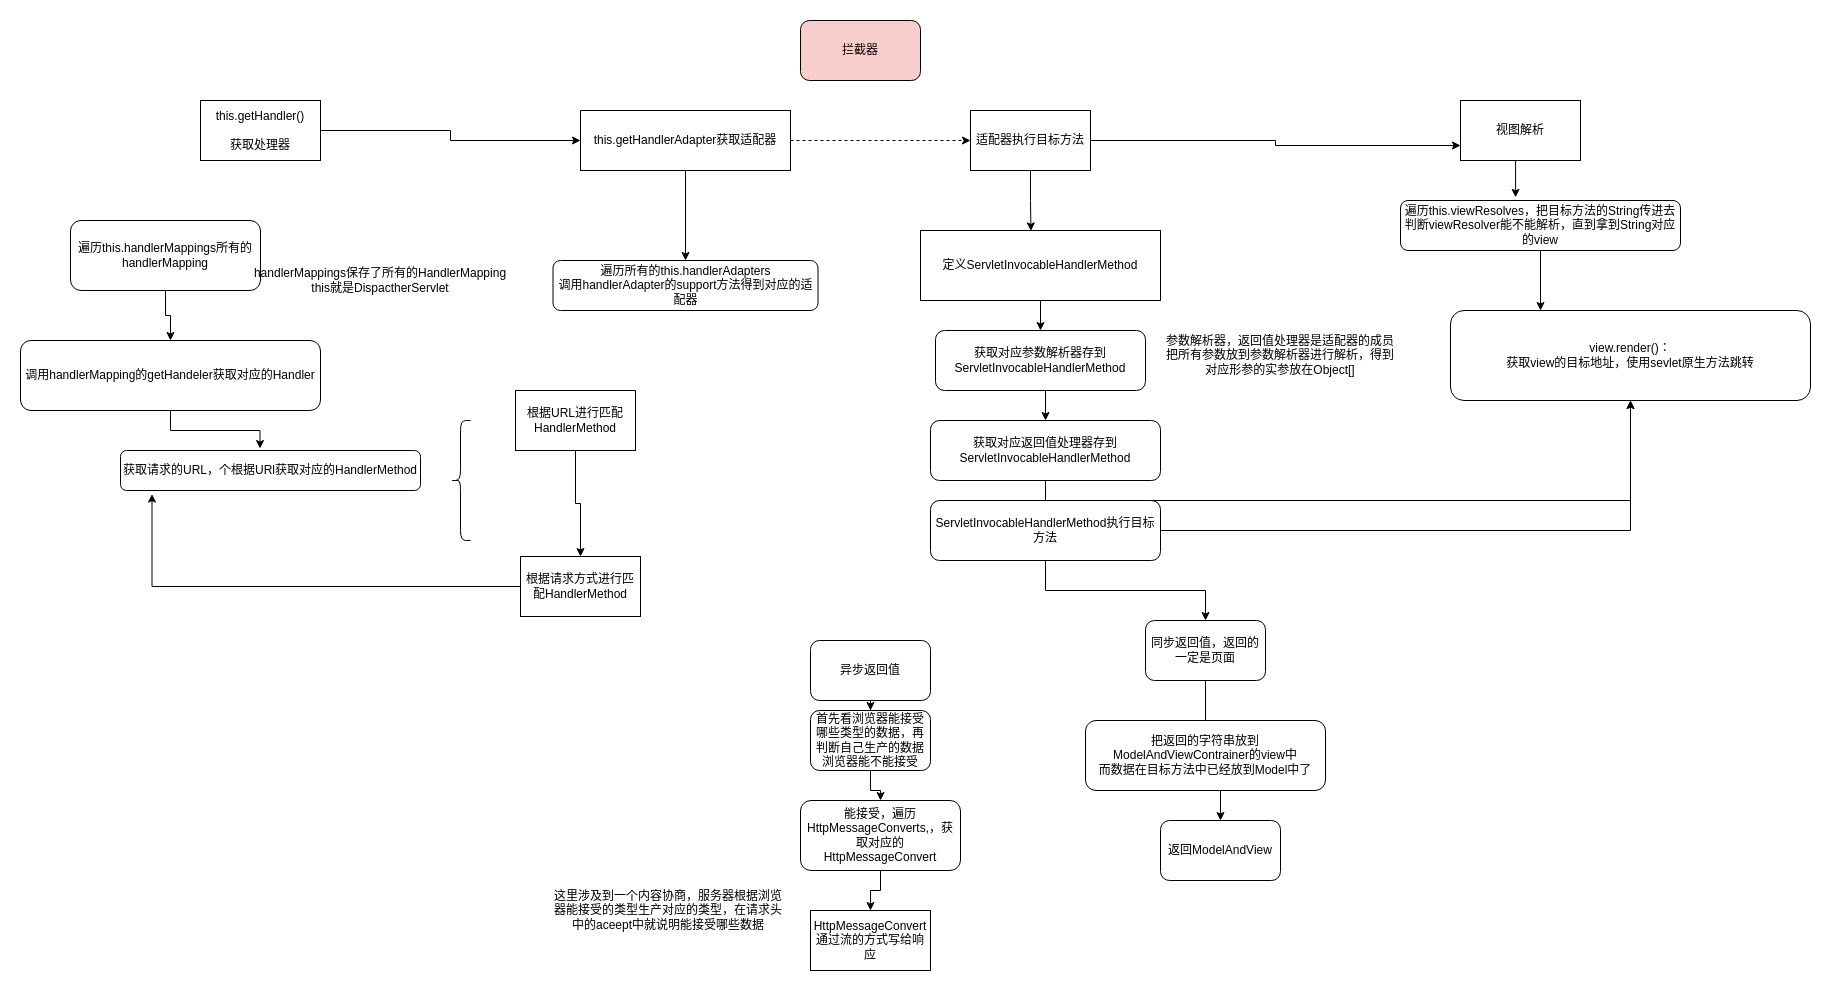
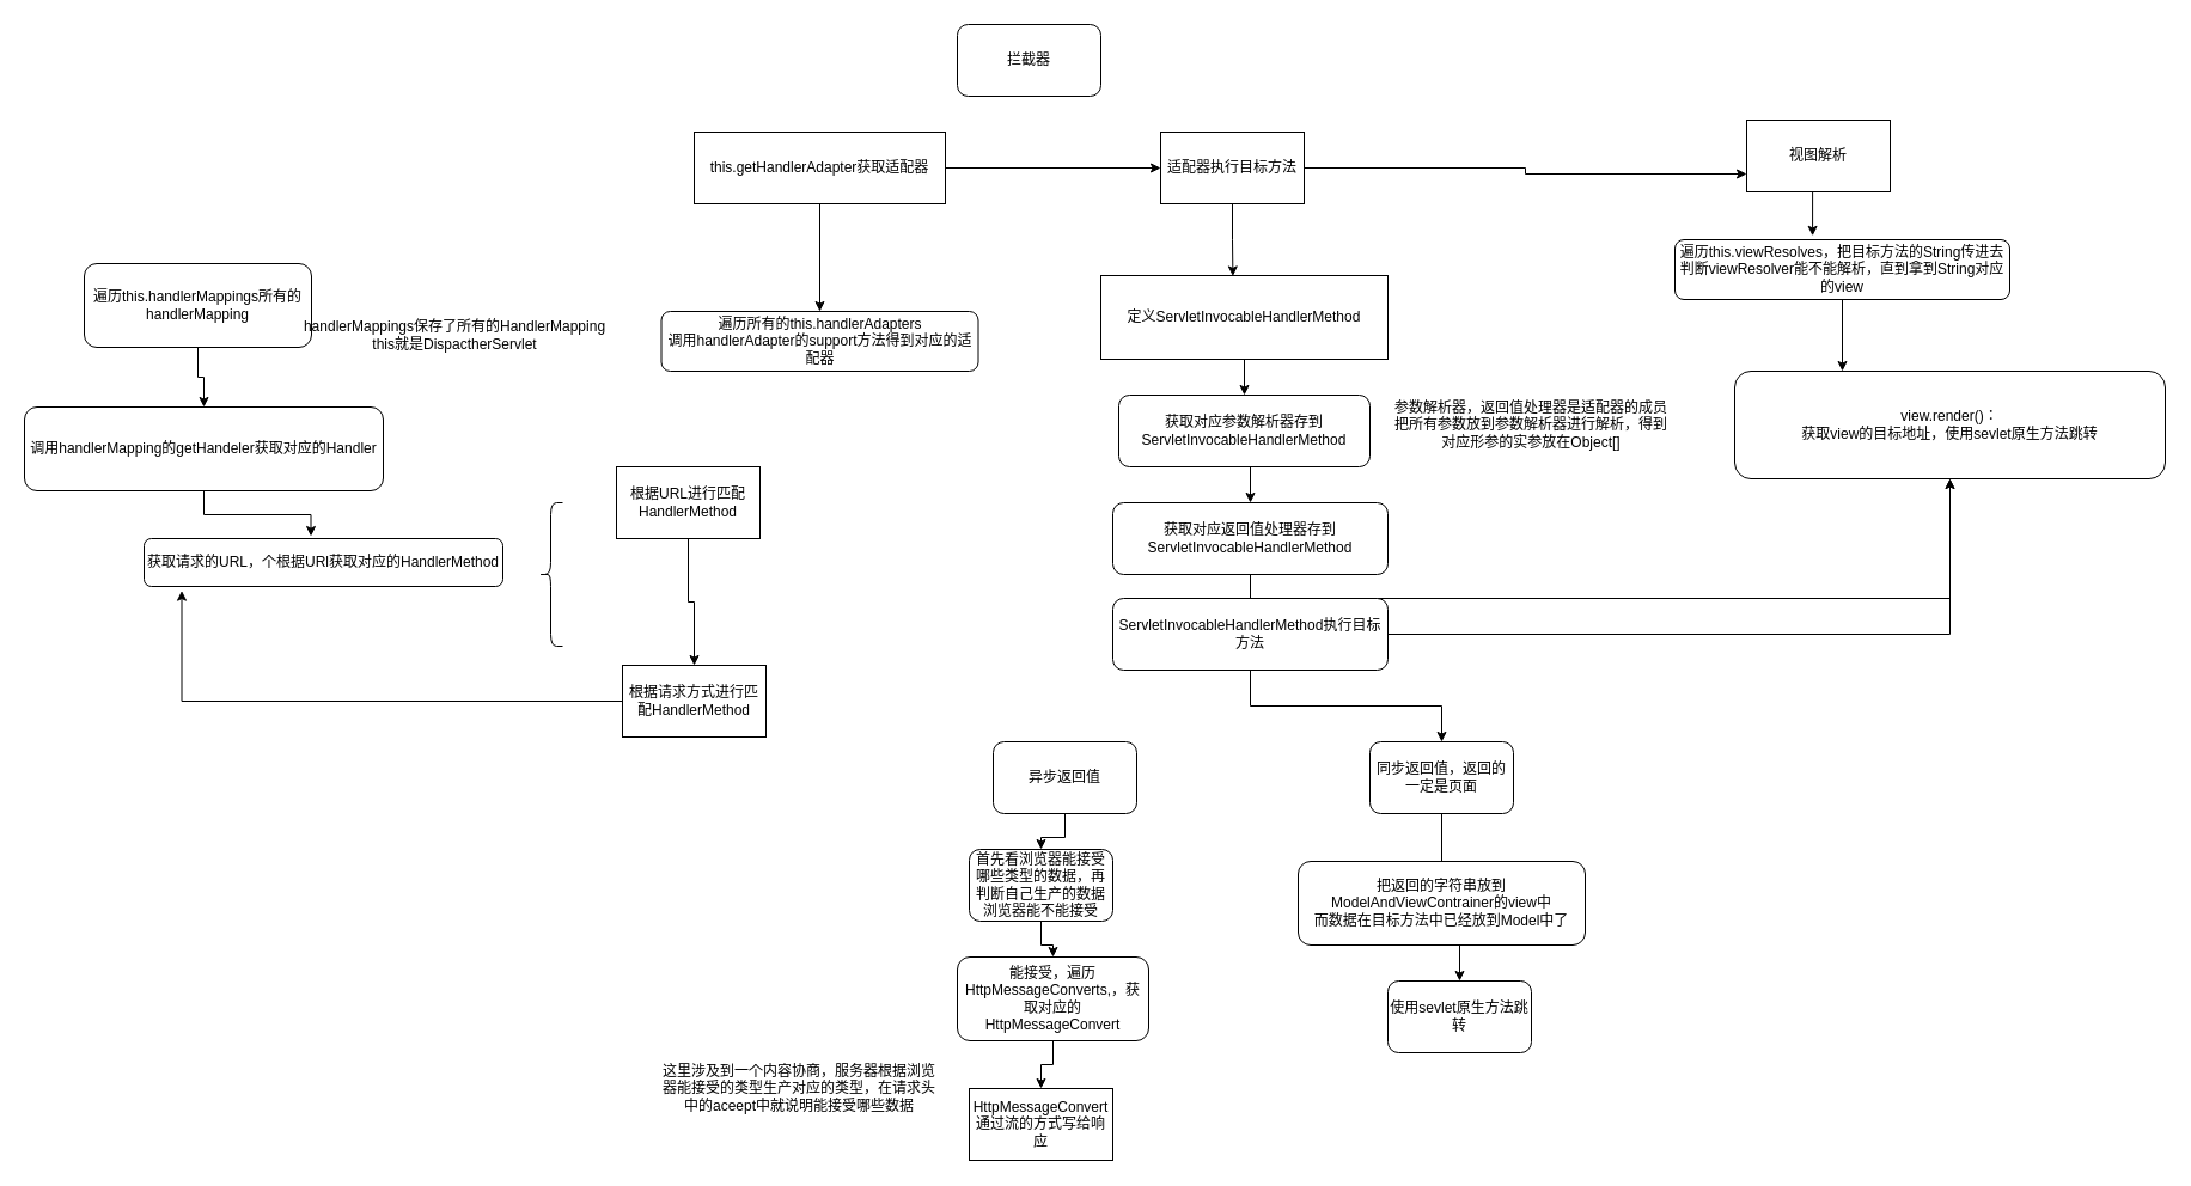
  <mxCell id="0" />
  <mxCell id="1" parent="0" />
- <mxCell id="2" style="edgeStyle=orthogonalEdgeStyle;rounded=0;orthogonalLoop=1;jettySize=auto;html=1;entryX=0;entryY=0.5;entryDx=0;entryDy=0;" edge="1" parent="1" source="3" target="16"><mxGeometry relative="1" as="geometry" /></mxCell>
- <mxCell id="3" value="this.getHandler()&lt;br&gt;&lt;br&gt;获取处理器" style="rounded=0;whiteSpace=wrap;html=1;" vertex="1" parent="1"><mxGeometry x="200" y="100" width="120" height="60" as="geometry" /></mxCell>
  <mxCell id="4" style="edgeStyle=orthogonalEdgeStyle;rounded=0;orthogonalLoop=1;jettySize=auto;html=1;" edge="1" parent="1" source="5" target="8"><mxGeometry relative="1" as="geometry" /></mxCell>
  <mxCell id="5" value="遍历this.handlerMappings所有的handlerMapping" style="rounded=1;whiteSpace=wrap;html=1;" vertex="1" parent="1"><mxGeometry x="70" y="220" width="190" height="70" as="geometry" /></mxCell>
  <mxCell id="6" value="handlerMappings保存了所有的HandlerMapping&lt;br&gt;this就是DispactherServlet" style="text;html=1;strokeColor=none;fillColor=none;align=center;verticalAlign=middle;whiteSpace=wrap;rounded=0;" vertex="1" parent="1"><mxGeometry x="250" y="250" width="260" height="60" as="geometry" /></mxCell>
  <mxCell id="7" style="edgeStyle=orthogonalEdgeStyle;rounded=0;orthogonalLoop=1;jettySize=auto;html=1;entryX=0.465;entryY=-0.05;entryDx=0;entryDy=0;entryPerimeter=0;" edge="1" parent="1" source="8" target="9"><mxGeometry relative="1" as="geometry" /></mxCell>
  <mxCell id="8" value="&lt;span&gt;调用handlerMapping的getHandeler获取对应的Handler&lt;/span&gt;" style="rounded=1;whiteSpace=wrap;html=1;" vertex="1" parent="1"><mxGeometry x="20" y="340" width="300" height="70" as="geometry" /></mxCell>
  <mxCell id="9" value="获取请求的URL，个根据URl获取对应的HandlerMethod" style="rounded=1;whiteSpace=wrap;html=1;" vertex="1" parent="1"><mxGeometry x="120" y="450" width="300" height="40" as="geometry" /></mxCell>
  <mxCell id="10" style="edgeStyle=orthogonalEdgeStyle;rounded=0;orthogonalLoop=1;jettySize=auto;html=1;entryX=0.5;entryY=0;entryDx=0;entryDy=0;" edge="1" parent="1" source="11" target="13"><mxGeometry relative="1" as="geometry" /></mxCell>
  <mxCell id="11" value="根据URL进行匹配HandlerMethod" style="rounded=0;whiteSpace=wrap;html=1;" vertex="1" parent="1"><mxGeometry x="515" y="390" width="120" height="60" as="geometry" /></mxCell>
  <mxCell id="12" style="edgeStyle=orthogonalEdgeStyle;rounded=0;orthogonalLoop=1;jettySize=auto;html=1;entryX=0.105;entryY=1.09;entryDx=0;entryDy=0;entryPerimeter=0;" edge="1" parent="1" source="13" target="9"><mxGeometry relative="1" as="geometry" /></mxCell>
  <mxCell id="13" value="根据请求方式进行匹配HandlerMethod" style="rounded=0;whiteSpace=wrap;html=1;" vertex="1" parent="1"><mxGeometry x="520" y="556" width="120" height="60" as="geometry" /></mxCell>
  <mxCell id="14" style="edgeStyle=orthogonalEdgeStyle;rounded=0;orthogonalLoop=1;jettySize=auto;html=1;" edge="1" parent="1" source="16" target="17"><mxGeometry relative="1" as="geometry" /></mxCell>
- <mxCell id="15" style="edgeStyle=orthogonalEdgeStyle;rounded=0;orthogonalLoop=1;jettySize=auto;html=1;entryX=0;entryY=0.5;entryDx=0;entryDy=0;dashed=1;" edge="1" parent="1" source="16" target="20"><mxGeometry relative="1" as="geometry" /></mxCell>
+ <mxCell id="15" style="edgeStyle=orthogonalEdgeStyle;rounded=0;orthogonalLoop=1;jettySize=auto;html=1;entryX=0;entryY=0.5;entryDx=0;entryDy=0;" edge="1" parent="1" source="16" target="20"><mxGeometry relative="1" as="geometry" /></mxCell>
  <mxCell id="16" value="this.getHandlerAdapter获取适配器" style="rounded=0;whiteSpace=wrap;html=1;" vertex="1" parent="1"><mxGeometry x="580" y="110" width="210" height="60" as="geometry" /></mxCell>
  <mxCell id="17" value="遍历所有的this.handlerAdapters&lt;br&gt;调用handlerAdapter的support方法得到对应的适配器" style="rounded=1;whiteSpace=wrap;html=1;" vertex="1" parent="1"><mxGeometry x="552.5" y="260" width="265" height="50" as="geometry" /></mxCell>
  <mxCell id="18" style="edgeStyle=orthogonalEdgeStyle;rounded=0;orthogonalLoop=1;jettySize=auto;html=1;entryX=0.46;entryY=0.006;entryDx=0;entryDy=0;entryPerimeter=0;" edge="1" parent="1" source="20" target="22"><mxGeometry relative="1" as="geometry" /></mxCell>
  <mxCell id="19" style="edgeStyle=orthogonalEdgeStyle;rounded=0;orthogonalLoop=1;jettySize=auto;html=1;exitX=1;exitY=0.5;exitDx=0;exitDy=0;entryX=0;entryY=0.75;entryDx=0;entryDy=0;" edge="1" parent="1" source="20" target="40"><mxGeometry relative="1" as="geometry" /></mxCell>
  <mxCell id="20" value="&lt;span&gt;适配器执行目标方法&lt;/span&gt;" style="rounded=0;whiteSpace=wrap;html=1;" vertex="1" parent="1"><mxGeometry x="970" y="110" width="120" height="60" as="geometry" /></mxCell>
  <mxCell id="21" style="edgeStyle=orthogonalEdgeStyle;rounded=0;orthogonalLoop=1;jettySize=auto;html=1;exitX=0.5;exitY=1;exitDx=0;exitDy=0;entryX=0.5;entryY=0;entryDx=0;entryDy=0;" edge="1" parent="1" source="22" target="26"><mxGeometry relative="1" as="geometry" /></mxCell>
  <mxCell id="22" value="定义ServletInvocableHandlerMethod" style="rounded=0;whiteSpace=wrap;html=1;" vertex="1" parent="1"><mxGeometry x="920" y="230" width="240" height="70" as="geometry" /></mxCell>
  <mxCell id="23" style="edgeStyle=orthogonalEdgeStyle;rounded=0;orthogonalLoop=1;jettySize=auto;html=1;exitX=0.5;exitY=1;exitDx=0;exitDy=0;" edge="1" parent="1" source="24" target="46"><mxGeometry relative="1" as="geometry" /></mxCell>
  <mxCell id="24" value="获取对应返回值处理器存到ServletInvocableHandlerMethod" style="rounded=1;whiteSpace=wrap;html=1;" vertex="1" parent="1"><mxGeometry x="930" y="420" width="230" height="60" as="geometry" /></mxCell>
  <mxCell id="25" style="edgeStyle=orthogonalEdgeStyle;rounded=0;orthogonalLoop=1;jettySize=auto;html=1;exitX=0.5;exitY=1;exitDx=0;exitDy=0;entryX=0.5;entryY=0;entryDx=0;entryDy=0;" edge="1" parent="1" source="26" target="24"><mxGeometry relative="1" as="geometry" /></mxCell>
  <mxCell id="26" value="获取对应参数解析器存到ServletInvocableHandlerMethod" style="rounded=1;whiteSpace=wrap;html=1;" vertex="1" parent="1"><mxGeometry x="935" y="330" width="210" height="60" as="geometry" /></mxCell>
  <mxCell id="27" style="edgeStyle=orthogonalEdgeStyle;rounded=0;orthogonalLoop=1;jettySize=auto;html=1;" edge="1" parent="1" source="29" target="46"><mxGeometry relative="1" as="geometry" /></mxCell>
  <mxCell id="28" style="edgeStyle=orthogonalEdgeStyle;rounded=0;orthogonalLoop=1;jettySize=auto;html=1;" edge="1" parent="1" source="29" target="34"><mxGeometry relative="1" as="geometry" /></mxCell>
  <mxCell id="29" value="ServletInvocableHandlerMethod执行目标方法" style="rounded=1;whiteSpace=wrap;html=1;" vertex="1" parent="1"><mxGeometry x="930" y="500" width="230" height="60" as="geometry" /></mxCell>
  <mxCell id="30" value="参数解析器，返回值处理器是适配器的成员&lt;br&gt;把所有参数放到参数解析器进行解析，得到对应形参的实参放在Object[]" style="text;html=1;strokeColor=none;fillColor=none;align=center;verticalAlign=middle;whiteSpace=wrap;rounded=0;" vertex="1" parent="1"><mxGeometry x="1160" y="330" width="240" height="50" as="geometry" /></mxCell>
  <mxCell id="31" style="edgeStyle=orthogonalEdgeStyle;rounded=0;orthogonalLoop=1;jettySize=auto;html=1;" edge="1" parent="1" source="32" target="36"><mxGeometry relative="1" as="geometry" /></mxCell>
- <mxCell id="32" value="异步返回值" style="rounded=1;whiteSpace=wrap;html=1;" vertex="1" parent="1"><mxGeometry x="810" y="640" width="120" height="60" as="geometry" /></mxCell>
+ <mxCell id="32" value="异步返回值" style="rounded=1;whiteSpace=wrap;html=1;" vertex="1" parent="1"><mxGeometry x="830" y="620" width="120" height="60" as="geometry" /></mxCell>
  <mxCell id="33" style="edgeStyle=orthogonalEdgeStyle;rounded=0;orthogonalLoop=1;jettySize=auto;html=1;exitX=0.5;exitY=1;exitDx=0;exitDy=0;entryX=0.5;entryY=0;entryDx=0;entryDy=0;" edge="1" parent="1" source="34"><mxGeometry relative="1" as="geometry"><mxPoint x="1205" y="760" as="targetPoint" /></mxGeometry></mxCell>
  <mxCell id="34" value="同步返回值，返回的一定是页面" style="rounded=1;whiteSpace=wrap;html=1;" vertex="1" parent="1"><mxGeometry x="1145" y="620" width="120" height="60" as="geometry" /></mxCell>
  <mxCell id="35" style="edgeStyle=orthogonalEdgeStyle;rounded=0;orthogonalLoop=1;jettySize=auto;html=1;exitX=0.5;exitY=1;exitDx=0;exitDy=0;" edge="1" parent="1" source="36" target="49"><mxGeometry relative="1" as="geometry" /></mxCell>
  <mxCell id="36" value="首先看浏览器能接受哪些类型的数据，再判断自己生产的数据浏览器能不能接受" style="rounded=1;whiteSpace=wrap;html=1;" vertex="1" parent="1"><mxGeometry x="810" y="710" width="120" height="60" as="geometry" /></mxCell>
  <mxCell id="37" value="&lt;span&gt;这里涉及到一个内容协商，服务器根据浏览器能接受的类型生产对应的类型，在请求头中的aceept中就说明能接受哪些数据&lt;/span&gt;" style="text;html=1;strokeColor=none;fillColor=none;align=center;verticalAlign=middle;whiteSpace=wrap;rounded=0;" vertex="1" parent="1"><mxGeometry x="552.5" y="870" width="230" height="80" as="geometry" /></mxCell>
- <mxCell id="38" value="拦截器" style="rounded=1;whiteSpace=wrap;html=1;fillColor=#f8cecc;" vertex="1" parent="1"><mxGeometry x="800" y="20" width="120" height="60" as="geometry" /></mxCell>
+ <mxCell id="38" value="拦截器" style="rounded=1;whiteSpace=wrap;html=1;" vertex="1" parent="1"><mxGeometry x="800" y="20" width="120" height="60" as="geometry" /></mxCell>
  <mxCell id="39" style="edgeStyle=orthogonalEdgeStyle;rounded=0;orthogonalLoop=1;jettySize=auto;html=1;exitX=0.5;exitY=1;exitDx=0;exitDy=0;entryX=0.411;entryY=-0.064;entryDx=0;entryDy=0;entryPerimeter=0;" edge="1" parent="1" source="40" target="45"><mxGeometry relative="1" as="geometry" /></mxCell>
  <mxCell id="40" value="视图解析" style="rounded=0;whiteSpace=wrap;html=1;" vertex="1" parent="1"><mxGeometry x="1460" y="100" width="120" height="60" as="geometry" /></mxCell>
  <mxCell id="41" style="edgeStyle=orthogonalEdgeStyle;rounded=0;orthogonalLoop=1;jettySize=auto;html=1;exitX=0.5;exitY=1;exitDx=0;exitDy=0;entryX=0.5;entryY=0;entryDx=0;entryDy=0;" edge="1" parent="1" source="42" target="43"><mxGeometry relative="1" as="geometry" /></mxCell>
  <mxCell id="42" value="把返回的字符串放到ModelAndViewContrainer的view中&lt;br&gt;而数据在目标方法中已经放到Model中了" style="rounded=1;whiteSpace=wrap;html=1;" vertex="1" parent="1"><mxGeometry x="1085" y="720" width="240" height="70" as="geometry" /></mxCell>
- <mxCell id="43" value="返回ModelAndView" style="rounded=1;whiteSpace=wrap;html=1;" vertex="1" parent="1"><mxGeometry x="1160" y="820" width="120" height="60" as="geometry" /></mxCell>
+ <mxCell id="43" value="使用sevlet原生方法跳转" style="rounded=1;whiteSpace=wrap;html=1;" vertex="1" parent="1"><mxGeometry x="1160" y="820" width="120" height="60" as="geometry" /></mxCell>
  <mxCell id="44" style="edgeStyle=orthogonalEdgeStyle;rounded=0;orthogonalLoop=1;jettySize=auto;html=1;entryX=0.25;entryY=0;entryDx=0;entryDy=0;" edge="1" parent="1" source="45" target="46"><mxGeometry relative="1" as="geometry" /></mxCell>
  <mxCell id="45" value="遍历this.viewResolves，把目标方法的String传进去判断viewResolver能不能解析，直到拿到String对应的view" style="rounded=1;whiteSpace=wrap;html=1;" vertex="1" parent="1"><mxGeometry x="1400" y="200" width="280" height="50" as="geometry" /></mxCell>
  <mxCell id="46" value="view.render()：&lt;br&gt;获取view的目标地址，使用sevlet原生方法跳转&lt;br&gt;" style="rounded=1;whiteSpace=wrap;html=1;" vertex="1" parent="1"><mxGeometry x="1450" y="310" width="360" height="90" as="geometry" /></mxCell>
  <mxCell id="47" value="" style="shape=curlyBracket;whiteSpace=wrap;html=1;rounded=1;" vertex="1" parent="1"><mxGeometry x="450" y="420" width="20" height="120" as="geometry" /></mxCell>
  <mxCell id="48" style="edgeStyle=orthogonalEdgeStyle;rounded=0;orthogonalLoop=1;jettySize=auto;html=1;exitX=0.5;exitY=1;exitDx=0;exitDy=0;entryX=0.5;entryY=0;entryDx=0;entryDy=0;" edge="1" parent="1" source="49" target="50"><mxGeometry relative="1" as="geometry" /></mxCell>
  <mxCell id="49" value="能接受，遍历HttpMessageConverts,，获取对应的HttpMessageConvert" style="rounded=1;whiteSpace=wrap;html=1;" vertex="1" parent="1"><mxGeometry x="800" y="800" width="160" height="70" as="geometry" /></mxCell>
  <mxCell id="50" value="&lt;span&gt;HttpMessageConvert通过流的方式写给响应&lt;/span&gt;" style="rounded=0;whiteSpace=wrap;html=1;" vertex="1" parent="1"><mxGeometry x="810" y="910" width="120" height="60" as="geometry" /></mxCell>
